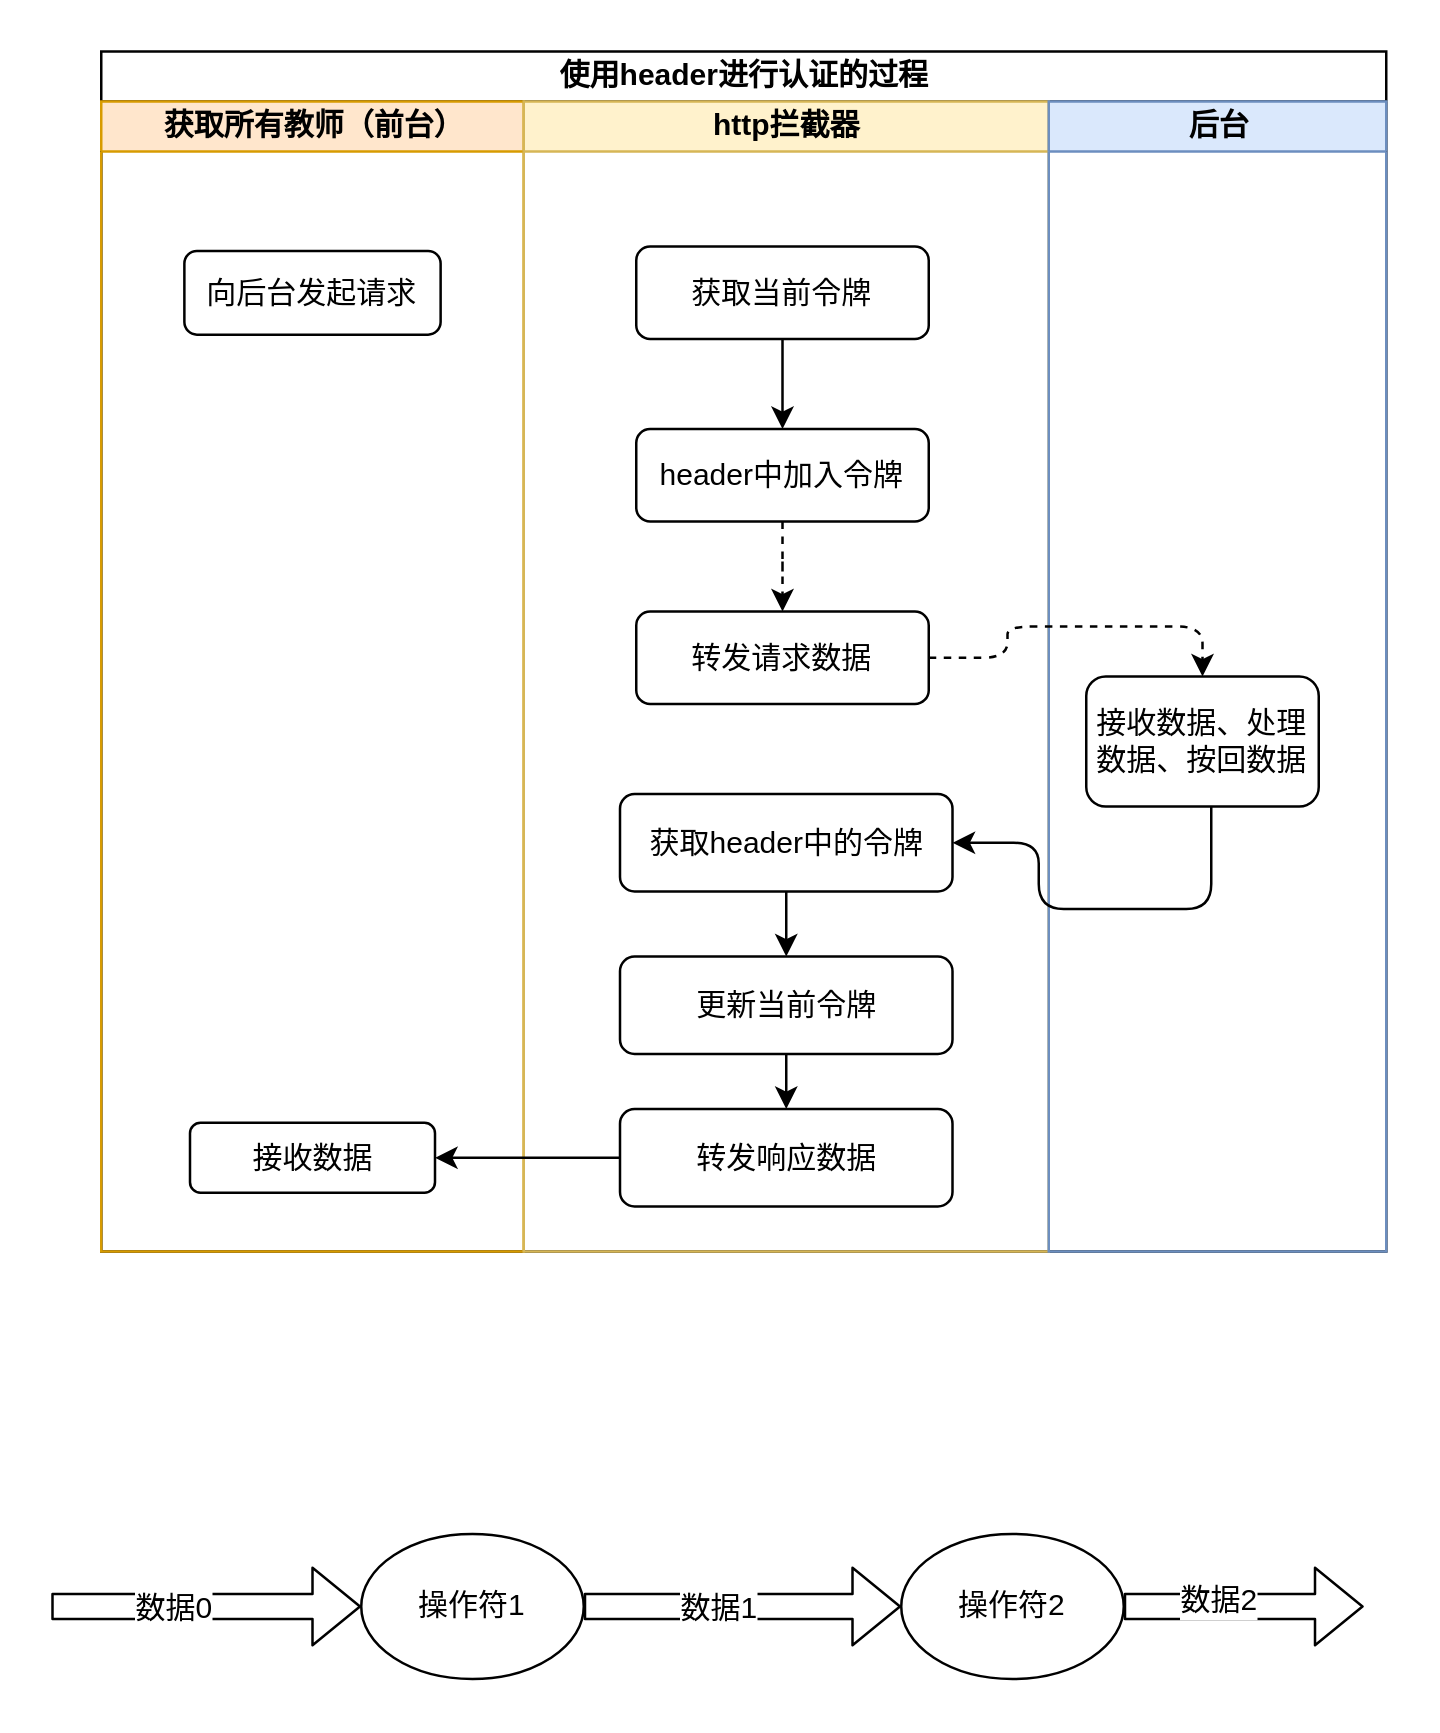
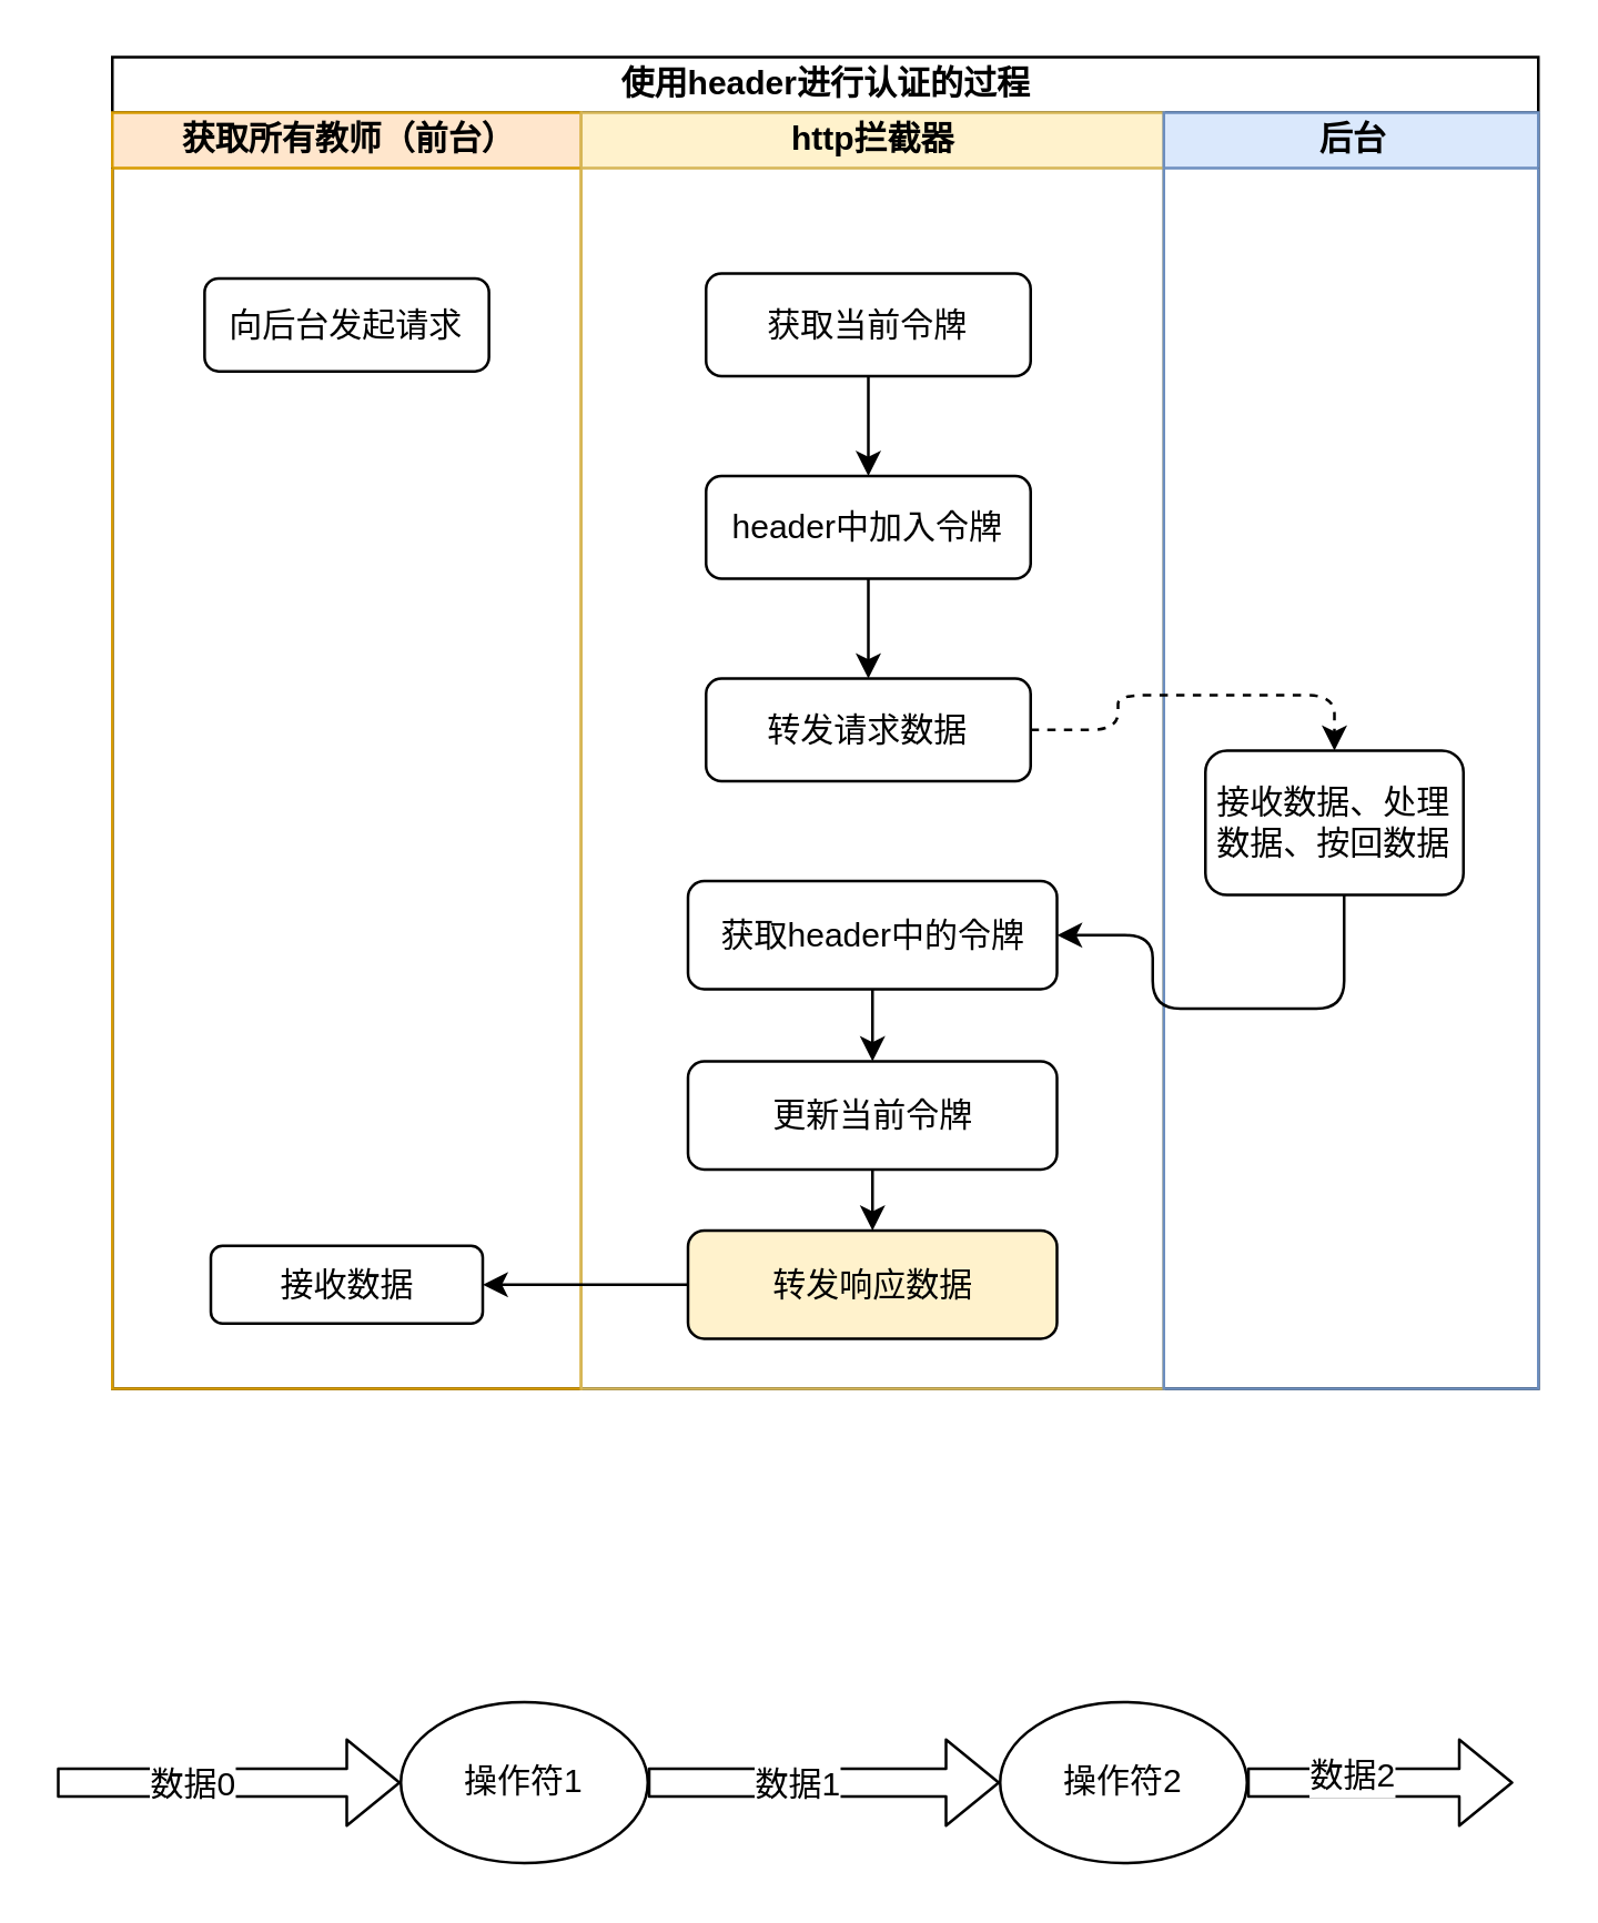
  <mxCell id="0" />
  <mxCell id="1" parent="0" />
  <mxCell id="2" value="使用header进行认证的过程" style="swimlane;html=1;childLayout=stackLayout;resizeParent=1;resizeParentMax=0;startSize=20;" parent="1" vertex="1"><mxGeometry x="40" y="20" width="514" height="480" as="geometry" /></mxCell>
  <mxCell id="3" value="获取所有教师（前台）" style="swimlane;html=1;startSize=20;fillColor=#ffe6cc;strokeColor=#d79b00;" parent="2" vertex="1"><mxGeometry y="20" width="169" height="460" as="geometry" /></mxCell>
  <mxCell id="4" value="向后台发起请求" style="rounded=1;whiteSpace=wrap;html=1;" parent="3" vertex="1"><mxGeometry x="33.25" y="59.75" width="102.5" height="33.5" as="geometry" /></mxCell>
  <mxCell id="5" value="接收数据" style="rounded=1;whiteSpace=wrap;html=1;" parent="3" vertex="1"><mxGeometry x="35.5" y="408.5" width="98" height="28" as="geometry" /></mxCell>
  <mxCell id="6" value="http拦截器" style="swimlane;html=1;startSize=20;fillColor=#fff2cc;strokeColor=#d6b656;" parent="2" vertex="1"><mxGeometry x="169" y="20" width="210" height="460" as="geometry" /></mxCell>
  <mxCell id="7" value="" style="edgeStyle=orthogonalEdgeStyle;rounded=0;orthogonalLoop=1;jettySize=auto;html=1;" parent="6" source="8" target="10" edge="1"><mxGeometry relative="1" as="geometry" /></mxCell>
  <mxCell id="8" value="获取当前令牌" style="rounded=1;whiteSpace=wrap;html=1;" parent="6" vertex="1"><mxGeometry x="45" y="58" width="117" height="37" as="geometry" /></mxCell>
- <mxCell id="9" value="" style="edgeStyle=orthogonalEdgeStyle;rounded=0;orthogonalLoop=1;jettySize=auto;html=1;dashed=1;" parent="6" source="10" target="11" edge="1"><mxGeometry relative="1" as="geometry" /></mxCell>
+ <mxCell id="9" value="" style="edgeStyle=orthogonalEdgeStyle;rounded=0;orthogonalLoop=1;jettySize=auto;html=1;" parent="6" source="10" target="11" edge="1"><mxGeometry relative="1" as="geometry" /></mxCell>
  <mxCell id="10" value="header中加入令牌" style="rounded=1;whiteSpace=wrap;html=1;" parent="6" vertex="1"><mxGeometry x="45" y="131" width="117" height="37" as="geometry" /></mxCell>
  <mxCell id="11" value="转发请求数据" style="rounded=1;whiteSpace=wrap;html=1;" parent="6" vertex="1"><mxGeometry x="45" y="204" width="117" height="37" as="geometry" /></mxCell>
  <mxCell id="12" value="" style="edgeStyle=orthogonalEdgeStyle;rounded=1;orthogonalLoop=1;jettySize=auto;html=1;" parent="6" source="13" target="15" edge="1"><mxGeometry relative="1" as="geometry" /></mxCell>
  <mxCell id="13" value="获取header中的令牌" style="rounded=1;whiteSpace=wrap;html=1;" parent="6" vertex="1"><mxGeometry x="38.5" y="277" width="133" height="39" as="geometry" /></mxCell>
  <mxCell id="14" value="" style="edgeStyle=orthogonalEdgeStyle;rounded=1;orthogonalLoop=1;jettySize=auto;html=1;" parent="6" source="15" target="16" edge="1"><mxGeometry relative="1" as="geometry" /></mxCell>
  <mxCell id="15" value="更新当前令牌" style="rounded=1;whiteSpace=wrap;html=1;" parent="6" vertex="1"><mxGeometry x="38.5" y="342" width="133" height="39" as="geometry" /></mxCell>
- <mxCell id="16" value="转发响应数据" style="rounded=1;whiteSpace=wrap;html=1;" parent="6" vertex="1"><mxGeometry x="38.5" y="403" width="133" height="39" as="geometry" /></mxCell>
+ <mxCell id="16" value="转发响应数据" style="rounded=1;whiteSpace=wrap;html=1;fillColor=#fff2cc;" parent="6" vertex="1"><mxGeometry x="38.5" y="403" width="133" height="39" as="geometry" /></mxCell>
  <mxCell id="17" value="" style="edgeStyle=orthogonalEdgeStyle;rounded=1;orthogonalLoop=1;jettySize=auto;html=1;" parent="2" source="16" target="5" edge="1"><mxGeometry relative="1" as="geometry" /></mxCell>
  <mxCell id="18" value="后台" style="swimlane;html=1;startSize=20;fillColor=#dae8fc;strokeColor=#6c8ebf;" parent="2" vertex="1"><mxGeometry x="379" y="20" width="135" height="460" as="geometry" /></mxCell>
  <mxCell id="19" value="接收数据、处理数据、按回数据" style="rounded=1;whiteSpace=wrap;html=1;" parent="18" vertex="1"><mxGeometry x="15" y="230" width="93" height="52" as="geometry" /></mxCell>
  <mxCell id="20" style="edgeStyle=orthogonalEdgeStyle;rounded=1;orthogonalLoop=1;jettySize=auto;html=1;entryX=0.5;entryY=0;entryDx=0;entryDy=0;dashed=1;" parent="2" source="11" target="19" edge="1"><mxGeometry relative="1" as="geometry" /></mxCell>
  <mxCell id="21" style="edgeStyle=orthogonalEdgeStyle;rounded=1;orthogonalLoop=1;jettySize=auto;html=1;entryX=1;entryY=0.5;entryDx=0;entryDy=0;" parent="2" source="19" target="13" edge="1"><mxGeometry relative="1" as="geometry"><Array as="points"><mxPoint x="444" y="343" /><mxPoint x="375" y="343" /><mxPoint x="375" y="317" /></Array></mxGeometry></mxCell>
  <mxCell id="22" value="操作符1" style="ellipse;whiteSpace=wrap;html=1;" vertex="1" parent="1"><mxGeometry x="144" y="613" width="89" height="58" as="geometry" /></mxCell>
  <mxCell id="23" value="操作符2" style="ellipse;whiteSpace=wrap;html=1;" vertex="1" parent="1"><mxGeometry x="360" y="613" width="89" height="58" as="geometry" /></mxCell>
  <mxCell id="24" value="" style="shape=flexArrow;endArrow=classic;html=1;entryX=0;entryY=0.5;entryDx=0;entryDy=0;" edge="1" parent="1" target="22"><mxGeometry width="50" height="50" relative="1" as="geometry"><mxPoint x="20" y="642" as="sourcePoint" /><mxPoint x="188" y="649" as="targetPoint" /></mxGeometry></mxCell>
  <mxCell id="25" value="数据0" style="text;html=1;align=center;verticalAlign=middle;resizable=0;points=[];labelBackgroundColor=#ffffff;" vertex="1" connectable="0" parent="24"><mxGeometry x="-0.565" relative="1" as="geometry"><mxPoint x="21" as="offset" /></mxGeometry></mxCell>
  <mxCell id="26" value="" style="shape=flexArrow;endArrow=classic;html=1;entryX=0;entryY=0.5;entryDx=0;entryDy=0;exitX=1;exitY=0.5;exitDx=0;exitDy=0;" edge="1" parent="1" source="22" target="23"><mxGeometry width="50" height="50" relative="1" as="geometry"><mxPoint x="271" y="750" as="sourcePoint" /><mxPoint x="321" y="700" as="targetPoint" /></mxGeometry></mxCell>
  <mxCell id="27" value="数据1" style="text;html=1;align=center;verticalAlign=middle;resizable=0;points=[];labelBackgroundColor=#ffffff;" vertex="1" connectable="0" parent="26"><mxGeometry x="-0.339" relative="1" as="geometry"><mxPoint x="11" as="offset" /></mxGeometry></mxCell>
  <mxCell id="28" value="" style="shape=flexArrow;endArrow=classic;html=1;exitX=1;exitY=0.5;exitDx=0;exitDy=0;" edge="1" parent="1" source="23"><mxGeometry width="50" height="50" relative="1" as="geometry"><mxPoint x="495" y="669" as="sourcePoint" /><mxPoint x="545" y="642" as="targetPoint" /></mxGeometry></mxCell>
  <mxCell id="29" value="数据2" style="text;html=1;align=center;verticalAlign=middle;resizable=0;points=[];labelBackgroundColor=#ffffff;" vertex="1" connectable="0" parent="28"><mxGeometry x="-0.125" y="-2" relative="1" as="geometry"><mxPoint x="-4.5" y="-5" as="offset" /></mxGeometry></mxCell>
